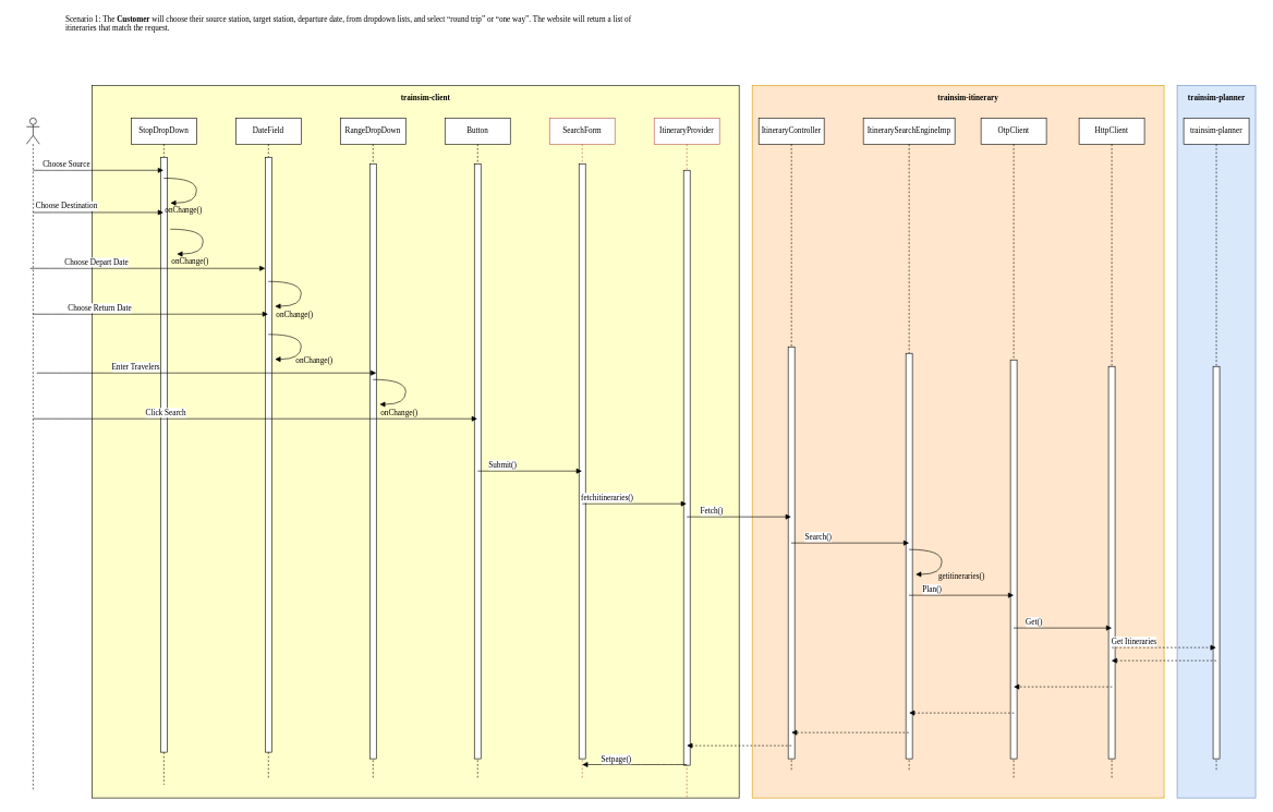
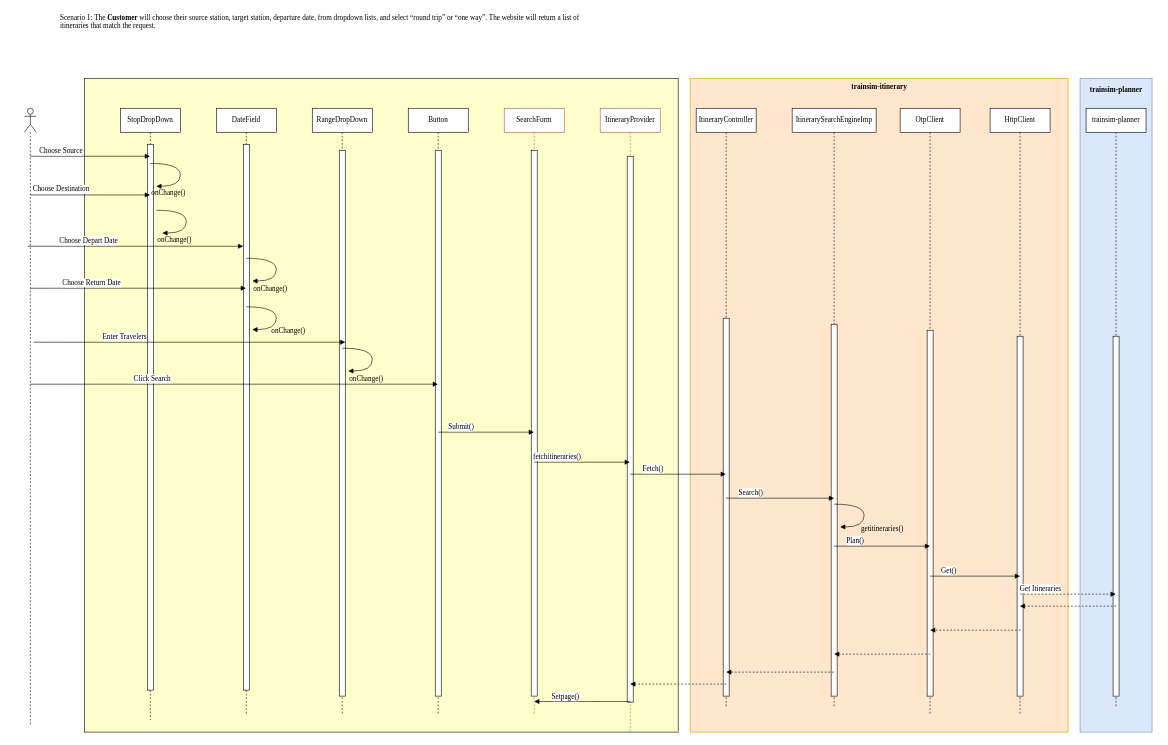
  <mxCell id="0" />
  <mxCell id="1" parent="0" />
  <mxCell id="2" value="" style="rounded=0;whiteSpace=wrap;html=1;fillColor=#dae8fc;strokeColor=#6c8ebf;fontFamily=Verdana;fontSize=12;" parent="1" vertex="1"><mxGeometry x="1800" y="130" width="120" height="1090" as="geometry" /></mxCell>
  <mxCell id="3" value="" style="rounded=0;whiteSpace=wrap;html=1;fillColor=#ffe6cc;strokeColor=#d79b00;fontFamily=Verdana;fontSize=12;" parent="1" vertex="1"><mxGeometry x="1150" y="130" width="630" height="1090" as="geometry" /></mxCell>
  <mxCell id="4" value="" style="rounded=0;whiteSpace=wrap;html=1;fillColor=#FFFFCC;fontFamily=Verdana;fontSize=12;" parent="1" vertex="1"><mxGeometry x="140" y="130" width="990" height="1090" as="geometry" /></mxCell>
  <mxCell id="5" value="DateField" style="shape=umlLifeline;perimeter=lifelinePerimeter;whiteSpace=wrap;html=1;container=1;collapsible=0;recursiveResize=0;outlineConnect=0;fontFamily=Verdana;fontSize=12;" parent="1" vertex="1"><mxGeometry x="360" y="180" width="100" height="1010" as="geometry" /></mxCell>
  <mxCell id="6" value="" style="html=1;points=[];perimeter=orthogonalPerimeter;rounded=0;shadow=0;comic=0;labelBackgroundColor=none;strokeWidth=1;fontFamily=Verdana;fontSize=12;align=center;" parent="5" vertex="1"><mxGeometry x="45" y="60" width="10" height="910" as="geometry" /></mxCell>
  <mxCell id="7" value="RangeDropDown" style="shape=umlLifeline;perimeter=lifelinePerimeter;whiteSpace=wrap;html=1;container=1;collapsible=0;recursiveResize=0;outlineConnect=0;fontFamily=Verdana;fontSize=12;" parent="1" vertex="1"><mxGeometry x="520" y="180" width="100" height="1010" as="geometry" /></mxCell>
  <mxCell id="8" value="" style="html=1;points=[];perimeter=orthogonalPerimeter;rounded=0;shadow=0;comic=0;labelBackgroundColor=none;strokeWidth=1;fontFamily=Verdana;fontSize=12;align=center;" parent="7" vertex="1"><mxGeometry x="45" y="70" width="10" height="910" as="geometry" /></mxCell>
  <mxCell id="9" value="StopDropDown" style="shape=umlLifeline;perimeter=lifelinePerimeter;whiteSpace=wrap;html=1;container=1;collapsible=0;recursiveResize=0;outlineConnect=0;fontFamily=Verdana;fontSize=12;" parent="1" vertex="1"><mxGeometry x="200" y="180" width="100" height="1020" as="geometry" /></mxCell>
  <mxCell id="10" value="" style="html=1;points=[];perimeter=orthogonalPerimeter;rounded=0;shadow=0;comic=0;labelBackgroundColor=none;strokeWidth=1;fontFamily=Verdana;fontSize=12;align=center;" parent="9" vertex="1"><mxGeometry x="45" y="60" width="10" height="910" as="geometry" /></mxCell>
  <mxCell id="11" value="" style="shape=umlLifeline;participant=umlActor;perimeter=lifelinePerimeter;whiteSpace=wrap;html=1;container=1;collapsible=0;recursiveResize=0;verticalAlign=top;spacingTop=36;outlineConnect=0;size=40;fontFamily=Verdana;fontSize=12;" parent="1" vertex="1"><mxGeometry x="40" y="180" width="20" height="1030" as="geometry" /></mxCell>
  <mxCell id="12" value="Button" style="shape=umlLifeline;perimeter=lifelinePerimeter;whiteSpace=wrap;html=1;container=1;collapsible=0;recursiveResize=0;outlineConnect=0;fillColor=#FFFFFF;fontFamily=Verdana;fontSize=12;" parent="1" vertex="1"><mxGeometry x="680" y="180" width="100" height="1010" as="geometry" /></mxCell>
  <mxCell id="13" value="" style="html=1;points=[];perimeter=orthogonalPerimeter;rounded=0;shadow=0;comic=0;labelBackgroundColor=none;strokeWidth=1;fontFamily=Verdana;fontSize=12;align=center;" parent="12" vertex="1"><mxGeometry x="45" y="70" width="10" height="910" as="geometry" /></mxCell>
  <mxCell id="14" value="SearchForm" style="shape=umlLifeline;perimeter=lifelinePerimeter;whiteSpace=wrap;html=1;container=1;collapsible=0;recursiveResize=0;outlineConnect=0;strokeColor=#b85450;fillColor=#FFFFFF;fontFamily=Verdana;fontSize=12;" parent="1" vertex="1"><mxGeometry x="840" y="180" width="100" height="1010" as="geometry" /></mxCell>
  <mxCell id="15" value="" style="html=1;points=[];perimeter=orthogonalPerimeter;rounded=0;shadow=0;comic=0;labelBackgroundColor=none;strokeWidth=1;fontFamily=Verdana;fontSize=12;align=center;" parent="14" vertex="1"><mxGeometry x="45" y="70" width="10" height="910" as="geometry" /></mxCell>
  <mxCell id="16" value="ItineraryProvider" style="shape=umlLifeline;perimeter=lifelinePerimeter;whiteSpace=wrap;html=1;container=1;collapsible=0;recursiveResize=0;outlineConnect=0;strokeColor=#b85450;fillColor=#FFFFFF;fontFamily=Verdana;fontSize=12;" parent="1" vertex="1"><mxGeometry x="1000" y="180" width="100" height="1040" as="geometry" /></mxCell>
  <mxCell id="17" value="" style="html=1;points=[];perimeter=orthogonalPerimeter;rounded=0;shadow=0;comic=0;labelBackgroundColor=none;strokeWidth=1;fontFamily=Verdana;fontSize=12;align=center;" parent="16" vertex="1"><mxGeometry x="45" y="80" width="10" height="910" as="geometry" /></mxCell>
  <mxCell id="18" value="&lt;div style=&quot;font-size: 12px;&quot;&gt;ItineraryController&lt;/div&gt;" style="shape=umlLifeline;perimeter=lifelinePerimeter;whiteSpace=wrap;html=1;container=1;collapsible=0;recursiveResize=0;outlineConnect=0;fontFamily=Verdana;fontSize=12;" parent="1" vertex="1"><mxGeometry x="1160" y="180" width="100" height="1000" as="geometry" /></mxCell>
  <mxCell id="19" value="" style="html=1;points=[];perimeter=orthogonalPerimeter;rounded=0;shadow=0;comic=0;labelBackgroundColor=none;strokeWidth=1;fontFamily=Verdana;fontSize=12;align=center;" parent="18" vertex="1"><mxGeometry x="45" y="350" width="10" height="630" as="geometry" /></mxCell>
  <mxCell id="20" value="ItinerarySearchEngineImp" style="shape=umlLifeline;perimeter=lifelinePerimeter;whiteSpace=wrap;html=1;container=1;collapsible=0;recursiveResize=0;outlineConnect=0;fontFamily=Verdana;fontSize=12;" parent="1" vertex="1"><mxGeometry x="1320" y="180" width="140" height="1000" as="geometry" /></mxCell>
  <mxCell id="21" value="" style="html=1;points=[];perimeter=orthogonalPerimeter;rounded=0;shadow=0;comic=0;labelBackgroundColor=none;strokeWidth=1;fontFamily=Verdana;fontSize=12;align=center;" parent="20" vertex="1"><mxGeometry x="65" y="360" width="10" height="620" as="geometry" /></mxCell>
  <mxCell id="22" value="" style="html=1;verticalAlign=bottom;endArrow=block;fontFamily=Verdana;fontSize=12;" parent="1" edge="1"><mxGeometry width="80" relative="1" as="geometry"><mxPoint x="50" y="260" as="sourcePoint" /><mxPoint x="249.5" y="260" as="targetPoint" /><Array as="points"><mxPoint x="90" y="260" /></Array></mxGeometry></mxCell>
  <mxCell id="23" value="Choose Source" style="edgeLabel;html=1;align=center;verticalAlign=middle;resizable=0;points=[];fontFamily=Verdana;fontSize=12;" parent="22" vertex="1" connectable="0"><mxGeometry x="-0.368" y="8" relative="1" as="geometry"><mxPoint x="-13" y="-2" as="offset" /></mxGeometry></mxCell>
  <mxCell id="24" value="&lt;div class=&quot;O1&quot; style=&quot;margin-top: 3.6pt; margin-bottom: 6pt; margin-left: 0.81in; text-indent: -0.31in; direction: ltr; unicode-bidi: embed; word-break: normal; font-size: 12px;&quot;&gt;&lt;font style=&quot;font-size: 12px;&quot;&gt;&lt;span style=&quot;font-size: 12px;&quot;&gt;&lt;br style=&quot;font-size: 12px;&quot;&gt;Scenario 1: The &lt;/span&gt;&lt;span style=&quot;font-weight: bold; font-size: 12px;&quot;&gt;Customer &lt;/span&gt;&lt;span style=&quot;font-size: 12px;&quot;&gt;will&amp;nbsp;choose their source station, target station, departure date, from dropdown&amp;nbsp;lists, and select “round trip” or “one way”. The website will return a list of&lt;br style=&quot;font-size: 12px;&quot;&gt;itineraries that match the request.&amp;nbsp;&lt;/span&gt;&lt;/font&gt;&lt;/div&gt;" style="text;html=1;strokeColor=none;fillColor=none;align=left;verticalAlign=middle;whiteSpace=wrap;rounded=0;fontFamily=Verdana;fontSize=12;" parent="1" vertex="1"><mxGeometry x="20" y="20" width="1730" height="20" as="geometry" /></mxCell>
  <mxCell id="25" value="&lt;div style=&quot;font-size: 12px;&quot;&gt;OtpClient&lt;/div&gt;" style="shape=umlLifeline;perimeter=lifelinePerimeter;whiteSpace=wrap;html=1;container=1;collapsible=0;recursiveResize=0;outlineConnect=0;fontFamily=Verdana;fontSize=12;" parent="1" vertex="1"><mxGeometry x="1500" y="180" width="100" height="1010" as="geometry" /></mxCell>
  <mxCell id="26" value="" style="html=1;points=[];perimeter=orthogonalPerimeter;rounded=0;shadow=0;comic=0;labelBackgroundColor=none;strokeWidth=1;fontFamily=Verdana;fontSize=12;align=center;" parent="25" vertex="1"><mxGeometry x="45" y="370" width="10" height="610" as="geometry" /></mxCell>
  <mxCell id="27" value="&lt;div style=&quot;font-size: 12px;&quot;&gt;HttpClient&lt;/div&gt;" style="shape=umlLifeline;perimeter=lifelinePerimeter;whiteSpace=wrap;html=1;container=1;collapsible=0;recursiveResize=0;outlineConnect=0;fontFamily=Verdana;fontSize=12;" parent="1" vertex="1"><mxGeometry x="1650" y="180" width="100" height="1010" as="geometry" /></mxCell>
  <mxCell id="28" value="" style="html=1;points=[];perimeter=orthogonalPerimeter;rounded=0;shadow=0;comic=0;labelBackgroundColor=none;strokeWidth=1;fontFamily=Verdana;fontSize=12;align=center;" parent="27" vertex="1"><mxGeometry x="45" y="380" width="10" height="600" as="geometry" /></mxCell>
  <mxCell id="29" value="&lt;div style=&quot;font-size: 12px;&quot;&gt;trainsim-planner&lt;/div&gt;" style="shape=umlLifeline;perimeter=lifelinePerimeter;whiteSpace=wrap;html=1;container=1;collapsible=0;recursiveResize=0;outlineConnect=0;fontFamily=Verdana;fontSize=12;" parent="1" vertex="1"><mxGeometry x="1810" y="180" width="100" height="1000" as="geometry" /></mxCell>
  <mxCell id="30" value="" style="html=1;points=[];perimeter=orthogonalPerimeter;rounded=0;shadow=0;comic=0;labelBackgroundColor=none;strokeWidth=1;fontFamily=Verdana;fontSize=12;align=center;" parent="29" vertex="1"><mxGeometry x="45" y="380" width="10" height="600" as="geometry" /></mxCell>
- <mxCell id="31" value="&lt;b style=&quot;font-size: 12px;&quot;&gt;trainsim-client&lt;/b&gt;" style="text;html=1;align=center;verticalAlign=middle;resizable=0;points=[];autosize=1;fontFamily=Verdana;fontSize=12;" parent="1" vertex="1"><mxGeometry x="595" y="140" width="110" height="20" as="geometry" /></mxCell>
  <mxCell id="32" value="&lt;b style=&quot;font-size: 12px;&quot;&gt;trainsim-planner&lt;/b&gt;" style="text;html=1;align=center;verticalAlign=middle;resizable=0;points=[];autosize=1;fontFamily=Verdana;fontSize=12;" parent="1" vertex="1"><mxGeometry x="1795" y="140" width="130" height="20" as="geometry" /></mxCell>
- <mxCell id="33" value="&lt;b style=&quot;font-size: 12px;&quot;&gt;trainsim-itinerary&lt;/b&gt;" style="text;html=1;align=center;verticalAlign=middle;resizable=0;points=[];autosize=1;fontFamily=Verdana;fontSize=12;" parent="1" vertex="1"><mxGeometry x="1410" y="140" width="140" height="20" as="geometry" /></mxCell>
+ <mxCell id="33" value="&lt;b style=&quot;font-size: 12px;&quot;&gt;trainsim-itinerary&lt;/b&gt;" style="text;html=1;align=center;verticalAlign=middle;resizable=0;points=[];autosize=1;fontFamily=Verdana;fontSize=12;" parent="1" vertex="1"><mxGeometry x="1395" y="135" width="140" height="20" as="geometry" /></mxCell>
  <mxCell id="34" value="" style="html=1;verticalAlign=bottom;endArrow=block;fontFamily=Verdana;fontSize=12;" parent="1" edge="1"><mxGeometry width="80" relative="1" as="geometry"><mxPoint x="50" y="324.5" as="sourcePoint" /><mxPoint x="249.5" y="324.5" as="targetPoint" /><Array as="points"><mxPoint x="90" y="324.5" /></Array></mxGeometry></mxCell>
  <mxCell id="35" value="Choose Destination" style="edgeLabel;html=1;align=center;verticalAlign=middle;resizable=0;points=[];fontFamily=Verdana;fontSize=12;" parent="34" vertex="1" connectable="0"><mxGeometry x="-0.368" y="8" relative="1" as="geometry"><mxPoint x="-13" y="-2" as="offset" /></mxGeometry></mxCell>
  <mxCell id="36" value="" style="html=1;verticalAlign=bottom;endArrow=block;fontFamily=Verdana;fontSize=12;" parent="1" edge="1"><mxGeometry width="80" relative="1" as="geometry"><mxPoint x="45.5" y="410" as="sourcePoint" /><mxPoint x="405" y="410" as="targetPoint" /><Array as="points"><mxPoint x="85.5" y="410" /></Array></mxGeometry></mxCell>
  <mxCell id="37" value="Choose Depart Date" style="edgeLabel;html=1;align=center;verticalAlign=middle;resizable=0;points=[];fontFamily=Verdana;fontSize=12;" parent="36" vertex="1" connectable="0"><mxGeometry x="-0.368" y="8" relative="1" as="geometry"><mxPoint x="-13" y="-2" as="offset" /></mxGeometry></mxCell>
  <mxCell id="38" value="" style="html=1;verticalAlign=bottom;endArrow=block;fontFamily=Verdana;fontSize=12;" parent="1" edge="1"><mxGeometry width="80" relative="1" as="geometry"><mxPoint x="50" y="480" as="sourcePoint" /><mxPoint x="409.5" y="480" as="targetPoint" /><Array as="points"><mxPoint x="90" y="480" /></Array></mxGeometry></mxCell>
  <mxCell id="39" value="Choose Return Date" style="edgeLabel;html=1;align=center;verticalAlign=middle;resizable=0;points=[];fontFamily=Verdana;fontSize=12;" parent="38" vertex="1" connectable="0"><mxGeometry x="-0.368" y="8" relative="1" as="geometry"><mxPoint x="-13" y="-2" as="offset" /></mxGeometry></mxCell>
  <mxCell id="40" value="" style="html=1;verticalAlign=bottom;endArrow=block;fontFamily=Verdana;fontSize=12;" parent="1" edge="1"><mxGeometry width="80" relative="1" as="geometry"><mxPoint x="55.5" y="570" as="sourcePoint" /><mxPoint x="575" y="570" as="targetPoint" /><Array as="points"><mxPoint x="95.5" y="570" /></Array></mxGeometry></mxCell>
  <mxCell id="41" value="Enter Travelers" style="edgeLabel;html=1;align=center;verticalAlign=middle;resizable=0;points=[];fontFamily=Verdana;fontSize=12;" parent="40" vertex="1" connectable="0"><mxGeometry x="-0.368" y="8" relative="1" as="geometry"><mxPoint x="-13" y="-2" as="offset" /></mxGeometry></mxCell>
  <mxCell id="42" value="" style="html=1;verticalAlign=bottom;endArrow=block;fontFamily=Verdana;fontSize=12;" parent="1" target="12" edge="1"><mxGeometry width="80" relative="1" as="geometry"><mxPoint x="50" y="640" as="sourcePoint" /><mxPoint x="569.5" y="640" as="targetPoint" /><Array as="points"><mxPoint x="90" y="640" /></Array></mxGeometry></mxCell>
  <mxCell id="43" value="Click Search" style="edgeLabel;html=1;align=center;verticalAlign=middle;resizable=0;points=[];fontFamily=Verdana;fontSize=12;" parent="42" vertex="1" connectable="0"><mxGeometry x="-0.368" y="8" relative="1" as="geometry"><mxPoint x="-13" y="-2" as="offset" /></mxGeometry></mxCell>
  <mxCell id="44" value="" style="html=1;verticalAlign=bottom;endArrow=block;fontFamily=Verdana;fontSize=12;" parent="1" target="14" edge="1"><mxGeometry width="80" relative="1" as="geometry"><mxPoint x="730" y="720" as="sourcePoint" /><mxPoint x="739.5" y="720" as="targetPoint" /><Array as="points" /></mxGeometry></mxCell>
  <mxCell id="45" value="Submit()" style="edgeLabel;html=1;align=center;verticalAlign=middle;resizable=0;points=[];fontFamily=Verdana;fontSize=12;" parent="44" vertex="1" connectable="0"><mxGeometry x="-0.368" y="8" relative="1" as="geometry"><mxPoint x="-13" y="-2" as="offset" /></mxGeometry></mxCell>
  <mxCell id="46" value="" style="html=1;verticalAlign=bottom;endArrow=block;fontFamily=Verdana;fontSize=12;" parent="1" edge="1"><mxGeometry width="80" relative="1" as="geometry"><mxPoint x="890" y="770" as="sourcePoint" /><mxPoint x="1049.5" y="770" as="targetPoint" /><Array as="points" /></mxGeometry></mxCell>
  <mxCell id="47" value="fetchitineraries()" style="edgeLabel;html=1;align=center;verticalAlign=middle;resizable=0;points=[];fontFamily=Verdana;fontSize=12;" parent="46" vertex="1" connectable="0"><mxGeometry x="-0.368" y="8" relative="1" as="geometry"><mxPoint x="-13" y="-2" as="offset" /></mxGeometry></mxCell>
  <mxCell id="48" value="" style="html=1;verticalAlign=bottom;endArrow=block;fontFamily=Verdana;fontSize=12;" parent="1" edge="1"><mxGeometry width="80" relative="1" as="geometry"><mxPoint x="1050" y="790" as="sourcePoint" /><mxPoint x="1209.5" y="790" as="targetPoint" /><Array as="points" /></mxGeometry></mxCell>
  <mxCell id="49" value="Fetch()" style="edgeLabel;html=1;align=center;verticalAlign=middle;resizable=0;points=[];fontFamily=Verdana;fontSize=12;" parent="48" vertex="1" connectable="0"><mxGeometry x="-0.368" y="8" relative="1" as="geometry"><mxPoint x="-13" y="-2" as="offset" /></mxGeometry></mxCell>
  <mxCell id="50" value="" style="html=1;verticalAlign=bottom;endArrow=block;fontFamily=Verdana;fontSize=12;" parent="1" source="18" edge="1"><mxGeometry width="80" relative="1" as="geometry"><mxPoint x="1220" y="830" as="sourcePoint" /><mxPoint x="1390" y="830" as="targetPoint" /><Array as="points" /></mxGeometry></mxCell>
  <mxCell id="51" value="Search()" style="edgeLabel;html=1;align=center;verticalAlign=middle;resizable=0;points=[];fontFamily=Verdana;fontSize=12;" parent="50" vertex="1" connectable="0"><mxGeometry x="-0.368" y="8" relative="1" as="geometry"><mxPoint x="-16.5" y="-2" as="offset" /></mxGeometry></mxCell>
  <mxCell id="52" value="" style="html=1;verticalAlign=bottom;endArrow=block;fontFamily=Verdana;fontSize=12;" parent="1" edge="1"><mxGeometry width="80" relative="1" as="geometry"><mxPoint x="1389.75" y="910" as="sourcePoint" /><mxPoint x="1550" y="910" as="targetPoint" /><Array as="points" /></mxGeometry></mxCell>
  <mxCell id="53" value="Plan()" style="edgeLabel;html=1;align=center;verticalAlign=middle;resizable=0;points=[];fontFamily=Verdana;fontSize=12;" parent="52" vertex="1" connectable="0"><mxGeometry x="-0.368" y="8" relative="1" as="geometry"><mxPoint x="-16.5" y="-2" as="offset" /></mxGeometry></mxCell>
  <mxCell id="54" value="" style="html=1;verticalAlign=bottom;endArrow=block;fontFamily=Verdana;fontSize=12;" parent="1" edge="1"><mxGeometry width="80" relative="1" as="geometry"><mxPoint x="1549.75" y="960" as="sourcePoint" /><mxPoint x="1700" y="960" as="targetPoint" /><Array as="points" /></mxGeometry></mxCell>
  <mxCell id="55" value="Get()" style="edgeLabel;html=1;align=center;verticalAlign=middle;resizable=0;points=[];fontFamily=Verdana;fontSize=12;" parent="54" vertex="1" connectable="0"><mxGeometry x="-0.368" y="8" relative="1" as="geometry"><mxPoint x="-16.5" y="-2" as="offset" /></mxGeometry></mxCell>
  <mxCell id="56" value="" style="html=1;verticalAlign=bottom;endArrow=block;dashed=1;fontFamily=Verdana;fontSize=12;" parent="1" target="29" edge="1"><mxGeometry width="80" relative="1" as="geometry"><mxPoint x="1700" y="990" as="sourcePoint" /><mxPoint x="1850.25" y="990" as="targetPoint" /><Array as="points" /></mxGeometry></mxCell>
  <mxCell id="57" value="Get Itineraries" style="edgeLabel;html=1;align=center;verticalAlign=middle;resizable=0;points=[];fontFamily=Verdana;fontSize=12;" parent="56" vertex="1" connectable="0"><mxGeometry x="-0.368" y="8" relative="1" as="geometry"><mxPoint x="-16.5" y="-2" as="offset" /></mxGeometry></mxCell>
  <mxCell id="58" value="" style="html=1;verticalAlign=bottom;endArrow=block;dashed=1;fontFamily=Verdana;fontSize=12;" parent="1" target="27" edge="1"><mxGeometry width="80" relative="1" as="geometry"><mxPoint x="1860" y="1010" as="sourcePoint" /><mxPoint x="1869.5" y="1000" as="targetPoint" /><Array as="points"><mxPoint x="1830" y="1010" /><mxPoint x="1780" y="1010" /></Array></mxGeometry></mxCell>
  <mxCell id="59" value="" style="html=1;verticalAlign=bottom;endArrow=block;dashed=1;fontFamily=Verdana;fontSize=12;" parent="1" edge="1"><mxGeometry width="80" relative="1" as="geometry"><mxPoint x="1700.5" y="1050" as="sourcePoint" /><mxPoint x="1550" y="1050" as="targetPoint" /><Array as="points"><mxPoint x="1670.5" y="1050" /><mxPoint x="1620.5" y="1050" /></Array></mxGeometry></mxCell>
  <mxCell id="60" value="" style="html=1;verticalAlign=bottom;endArrow=block;dashed=1;fontFamily=Verdana;fontSize=12;" parent="1" edge="1"><mxGeometry width="80" relative="1" as="geometry"><mxPoint x="1550.5" y="1090" as="sourcePoint" /><mxPoint x="1390" y="1090" as="targetPoint" /><Array as="points"><mxPoint x="1520.5" y="1090" /><mxPoint x="1470.5" y="1090" /></Array></mxGeometry></mxCell>
  <mxCell id="61" value="" style="html=1;verticalAlign=bottom;endArrow=block;dashed=1;fontFamily=Verdana;fontSize=12;" parent="1" source="20" edge="1"><mxGeometry width="80" relative="1" as="geometry"><mxPoint x="1370.5" y="1120" as="sourcePoint" /><mxPoint x="1210" y="1120" as="targetPoint" /><Array as="points"><mxPoint x="1340.5" y="1120" /><mxPoint x="1290.5" y="1120" /></Array></mxGeometry></mxCell>
  <mxCell id="62" value="" style="html=1;verticalAlign=bottom;endArrow=block;dashed=1;fontFamily=Verdana;fontSize=12;" parent="1" edge="1"><mxGeometry width="80" relative="1" as="geometry"><mxPoint x="1210" y="1140" as="sourcePoint" /><mxPoint x="1050" y="1140" as="targetPoint" /><Array as="points"><mxPoint x="1180.5" y="1140" /><mxPoint x="1130.5" y="1140" /></Array></mxGeometry></mxCell>
  <mxCell id="63" value="" style="html=1;verticalAlign=bottom;endArrow=block;fontFamily=Verdana;fontSize=12;" parent="1" edge="1"><mxGeometry width="80" relative="1" as="geometry"><mxPoint x="1050" y="1169" as="sourcePoint" /><mxPoint x="890" y="1169" as="targetPoint" /><Array as="points"><mxPoint x="1020.5" y="1169" /><mxPoint x="970.5" y="1169" /></Array></mxGeometry></mxCell>
  <mxCell id="64" value="Setpage()" style="edgeLabel;html=1;align=center;verticalAlign=middle;resizable=0;points=[];fontFamily=Verdana;fontSize=12;" parent="63" vertex="1" connectable="0"><mxGeometry x="0.362" y="-9" relative="1" as="geometry"><mxPoint as="offset" /></mxGeometry></mxCell>
  <mxCell id="65" value="&lt;span style=&quot;text-align: left; font-size: 12px;&quot;&gt;onChange()&lt;/span&gt;" style="html=1;verticalAlign=bottom;endArrow=block;labelBackgroundColor=none;fontFamily=Verdana;fontSize=12;elbow=vertical;edgeStyle=orthogonalEdgeStyle;curved=1;" parent="1" edge="1"><mxGeometry x="0.688" y="20" relative="1" as="geometry"><mxPoint x="250" y="272" as="sourcePoint" /><mxPoint x="260" y="310" as="targetPoint" /><Array as="points"><mxPoint x="300" y="271.98" /><mxPoint x="300" y="309.98" /></Array><mxPoint as="offset" /></mxGeometry></mxCell>
  <mxCell id="66" value="&lt;span style=&quot;text-align: left; font-size: 12px;&quot;&gt;onChange()&lt;/span&gt;" style="html=1;verticalAlign=bottom;endArrow=block;labelBackgroundColor=none;fontFamily=Verdana;fontSize=12;elbow=vertical;edgeStyle=orthogonalEdgeStyle;curved=1;" parent="1" edge="1"><mxGeometry x="0.531" y="22" relative="1" as="geometry"><mxPoint x="410" y="430" as="sourcePoint" /><mxPoint x="420" y="468" as="targetPoint" /><Array as="points"><mxPoint x="460" y="429.98" /><mxPoint x="460" y="467.98" /></Array><mxPoint as="offset" /></mxGeometry></mxCell>
  <mxCell id="67" value="&lt;span style=&quot;text-align: left; font-size: 12px;&quot;&gt;onChange()&lt;/span&gt;" style="html=1;verticalAlign=bottom;endArrow=block;labelBackgroundColor=none;fontFamily=Verdana;fontSize=12;elbow=vertical;edgeStyle=orthogonalEdgeStyle;curved=1;" parent="1" edge="1"><mxGeometry x="0.688" y="20" relative="1" as="geometry"><mxPoint x="260" y="350" as="sourcePoint" /><mxPoint x="270" y="388" as="targetPoint" /><Array as="points"><mxPoint x="310" y="349.98" /><mxPoint x="310" y="387.98" /></Array><mxPoint as="offset" /></mxGeometry></mxCell>
  <mxCell id="68" value="&lt;span style=&quot;text-align: left; font-size: 12px;&quot;&gt;onChange()&lt;/span&gt;" style="html=1;verticalAlign=bottom;endArrow=block;labelBackgroundColor=none;fontFamily=Verdana;fontSize=12;elbow=vertical;edgeStyle=orthogonalEdgeStyle;curved=1;" parent="1" edge="1"><mxGeometry x="0.375" y="23" relative="1" as="geometry"><mxPoint x="410" y="511" as="sourcePoint" /><mxPoint x="420" y="549" as="targetPoint" /><Array as="points"><mxPoint x="460" y="510.98" /><mxPoint x="460" y="548.98" /></Array><mxPoint x="20" y="-12" as="offset" /></mxGeometry></mxCell>
  <mxCell id="69" value="&lt;span style=&quot;text-align: left; font-size: 12px;&quot;&gt;onChange()&lt;/span&gt;" style="html=1;verticalAlign=bottom;endArrow=block;labelBackgroundColor=none;fontFamily=Verdana;fontSize=12;elbow=vertical;edgeStyle=orthogonalEdgeStyle;curved=1;" parent="1" edge="1"><mxGeometry x="0.531" y="22" relative="1" as="geometry"><mxPoint x="570" y="580" as="sourcePoint" /><mxPoint x="580" y="618" as="targetPoint" /><Array as="points"><mxPoint x="620" y="579.98" /><mxPoint x="620" y="617.98" /></Array><mxPoint as="offset" /></mxGeometry></mxCell>
  <mxCell id="70" value="&lt;span style=&quot;text-align: left ; font-size: 12px&quot;&gt;getitineraries()&lt;/span&gt;" style="html=1;verticalAlign=bottom;endArrow=block;labelBackgroundColor=none;fontFamily=Verdana;fontSize=12;elbow=vertical;edgeStyle=orthogonalEdgeStyle;curved=1;" parent="1" edge="1"><mxGeometry x="0.375" y="32" relative="1" as="geometry"><mxPoint x="1390" y="840" as="sourcePoint" /><mxPoint x="1400" y="878" as="targetPoint" /><Array as="points"><mxPoint x="1440" y="839.98" /><mxPoint x="1440" y="877.98" /></Array><mxPoint x="30" y="-20" as="offset" /></mxGeometry></mxCell>
